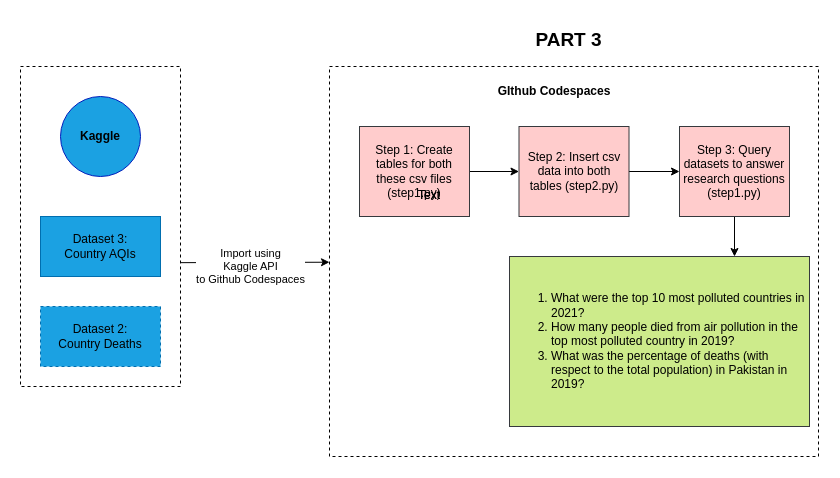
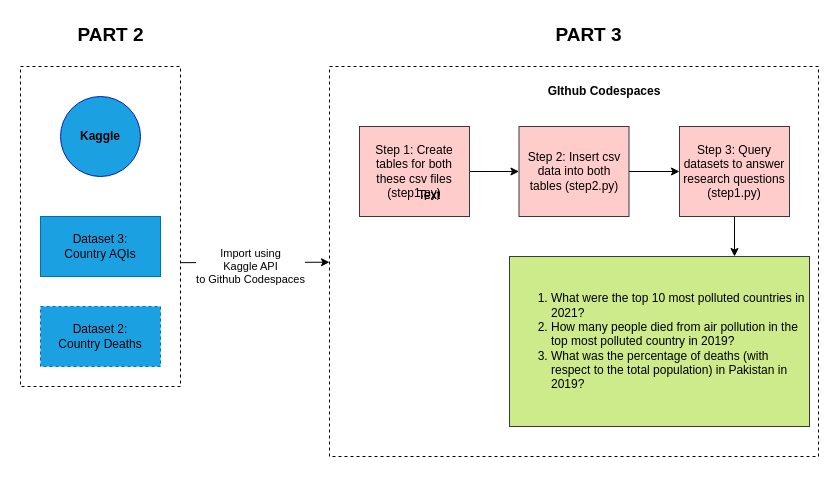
  <mxCell id="0" />
  <mxCell id="1" parent="0" />
  <mxCell id="2" value="" style="edgeStyle=none;html=1;fontColor=#000000;exitX=1.003;exitY=0.613;exitDx=0;exitDy=0;exitPerimeter=0;" edge="1" parent="1" source="4" target="8"><mxGeometry relative="1" as="geometry" /></mxCell>
  <mxCell id="3" value="&lt;font&gt;Import using &lt;br&gt;Kaggle API&lt;br&gt;to Github Codespaces&lt;br&gt;&lt;/font&gt;" style="edgeLabel;html=1;align=center;verticalAlign=middle;resizable=0;points=[];fontColor=#000000;" vertex="1" connectable="0" parent="2"><mxGeometry x="-0.14" y="2" relative="1" as="geometry"><mxPoint x="5" y="6" as="offset" /></mxGeometry></mxCell>
  <mxCell id="4" value="" style="rounded=0;whiteSpace=wrap;html=1;dashed=1;" vertex="1" parent="1"><mxGeometry x="20" y="66" width="160" height="320" as="geometry" /></mxCell>
  <mxCell id="5" value="Kaggle" style="ellipse;whiteSpace=wrap;html=1;aspect=fixed;fontColor=#000000;fillColor=#1ba1e2;strokeColor=#001DBC;fontStyle=1;" vertex="1" parent="1"><mxGeometry x="60" y="96" width="80" height="80" as="geometry" /></mxCell>
  <mxCell id="6" value="Dataset 3:&lt;br&gt;Country AQIs" style="rounded=0;whiteSpace=wrap;html=1;fontColor=#000000;fillColor=#1ba1e2;strokeColor=#006EAF;" vertex="1" parent="1"><mxGeometry x="40" y="216" width="120" height="60" as="geometry" /></mxCell>
  <mxCell id="7" value="Dataset 2:&lt;br&gt;Country Deaths" style="rounded=0;whiteSpace=wrap;html=1;fontColor=#000000;fillColor=#1ba1e2;strokeColor=#006EAF;dashed=1;" vertex="1" parent="1"><mxGeometry x="40" y="306" width="120" height="60" as="geometry" /></mxCell>
  <mxCell id="8" value="" style="whiteSpace=wrap;html=1;rounded=0;dashed=1;strokeColor=#000000;" vertex="1" parent="1"><mxGeometry x="329" y="66" width="489" height="390" as="geometry" /></mxCell>
  <mxCell id="9" value="" style="edgeStyle=none;html=1;fontColor=#000000;" edge="1" parent="1" source="10" target="12"><mxGeometry relative="1" as="geometry" /></mxCell>
  <mxCell id="10" value="Step 1: Create tables for both these csv files (step1.py)" style="rounded=0;whiteSpace=wrap;html=1;labelBackgroundColor=none;strokeColor=#36393d;fillColor=#ffcccc;fontColor=#000000;" vertex="1" parent="1"><mxGeometry x="359" y="126" width="110" height="90" as="geometry" /></mxCell>
  <mxCell id="11" value="" style="edgeStyle=none;html=1;fontColor=#000000;" edge="1" parent="1" source="12" target="14"><mxGeometry relative="1" as="geometry" /></mxCell>
  <mxCell id="12" value="Step 2: Insert csv data into both tables (step2.py)" style="rounded=0;whiteSpace=wrap;html=1;labelBackgroundColor=none;strokeColor=#36393d;fillColor=#ffcccc;fontColor=#000000;" vertex="1" parent="1"><mxGeometry x="518.5" y="126" width="110" height="90" as="geometry" /></mxCell>
  <mxCell id="13" value="" style="edgeStyle=none;html=1;fontColor=#000000;entryX=0.75;entryY=0;entryDx=0;entryDy=0;" edge="1" parent="1" source="14" target="15"><mxGeometry relative="1" as="geometry" /></mxCell>
  <mxCell id="14" value="Step 3: Query datasets to answer research questions (step1.py)" style="rounded=0;whiteSpace=wrap;html=1;labelBackgroundColor=none;strokeColor=#36393d;fillColor=#ffcccc;fontColor=#000000;" vertex="1" parent="1"><mxGeometry x="679" y="126" width="110" height="90" as="geometry" /></mxCell>
  <mxCell id="15" value="&lt;ol&gt;&lt;li&gt;&lt;font color=&quot;#000000&quot;&gt;What were the top 10 most polluted countries in 2021?&amp;nbsp; &amp;nbsp;&amp;nbsp;&lt;/font&gt;&lt;/li&gt;&lt;li&gt;&lt;font color=&quot;#000000&quot;&gt;How many people died from air pollution in the top most polluted country in 2019?&lt;/font&gt;&lt;/li&gt;&lt;li&gt;&lt;font color=&quot;#000000&quot;&gt;What was the percentage of deaths (with respect to the total population) in Pakistan in 2019?&lt;/font&gt;&lt;/li&gt;&lt;/ol&gt;" style="rounded=0;whiteSpace=wrap;html=1;labelBackgroundColor=none;strokeColor=#36393D;align=left;verticalAlign=middle;fillColor=#cdeb8b;" vertex="1" parent="1"><mxGeometry x="509" y="256" width="300" height="170" as="geometry" /></mxCell>
- <mxCell id="16" value="GIthub Codespaces" style="text;html=1;strokeColor=none;fillColor=none;align=center;verticalAlign=middle;whiteSpace=wrap;rounded=0;labelBackgroundColor=none;fontColor=#000000;fontStyle=1" vertex="1" parent="1"><mxGeometry x="468.5" y="76" width="170" height="30" as="geometry" /></mxCell>
+ <mxCell id="16" value="GIthub Codespaces" style="text;html=1;strokeColor=none;fillColor=none;align=center;verticalAlign=middle;whiteSpace=wrap;rounded=0;labelBackgroundColor=none;fontColor=#000000;fontStyle=1" vertex="1" parent="1"><mxGeometry x="518.5" y="76" width="170" height="30" as="geometry" /></mxCell>
  <mxCell id="17" value="Text" style="text;html=1;strokeColor=none;fillColor=none;align=center;verticalAlign=middle;whiteSpace=wrap;rounded=0;labelBackgroundColor=none;fontColor=#000000;" vertex="1" parent="1"><mxGeometry x="399" y="180" width="60" height="30" as="geometry" /></mxCell>
  <mxCell id="18" value="Text" style="text;html=1;strokeColor=none;fillColor=none;align=center;verticalAlign=middle;whiteSpace=wrap;rounded=0;labelBackgroundColor=none;fontColor=#000000;" vertex="1" parent="1"><mxGeometry x="399" y="180" width="60" height="30" as="geometry" /></mxCell>
- <mxCell id="20" value="&lt;b&gt;&lt;font style=&quot;font-size: 19px&quot;&gt;PART 3&lt;/font&gt;&lt;/b&gt;" style="text;html=1;strokeColor=none;fillColor=none;align=center;verticalAlign=middle;whiteSpace=wrap;rounded=0;labelBackgroundColor=none;fontColor=#000000;" vertex="1" parent="1"><mxGeometry x="519" y="25" width="99" height="30" as="geometry" /></mxCell>
+ <mxCell id="19" value="&lt;b&gt;&lt;font style=&quot;font-size: 19px&quot;&gt;PART 2&lt;/font&gt;&lt;/b&gt;" style="text;html=1;strokeColor=none;fillColor=none;align=center;verticalAlign=middle;whiteSpace=wrap;rounded=0;labelBackgroundColor=none;fontColor=#000000;" vertex="1" parent="1"><mxGeometry x="61" y="20" width="99" height="30" as="geometry" /></mxCell>
+ <mxCell id="20" value="&lt;b&gt;&lt;font style=&quot;font-size: 19px&quot;&gt;PART 3&lt;/font&gt;&lt;/b&gt;" style="text;html=1;strokeColor=none;fillColor=none;align=center;verticalAlign=middle;whiteSpace=wrap;rounded=0;labelBackgroundColor=none;fontColor=#000000;" vertex="1" parent="1"><mxGeometry x="539" y="20" width="99" height="30" as="geometry" /></mxCell>
